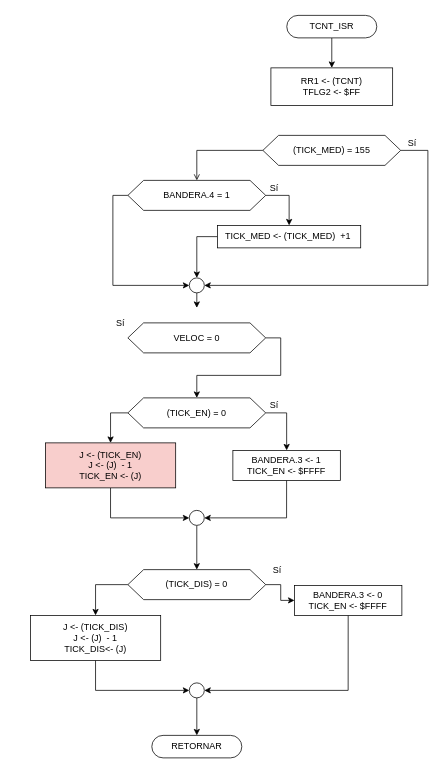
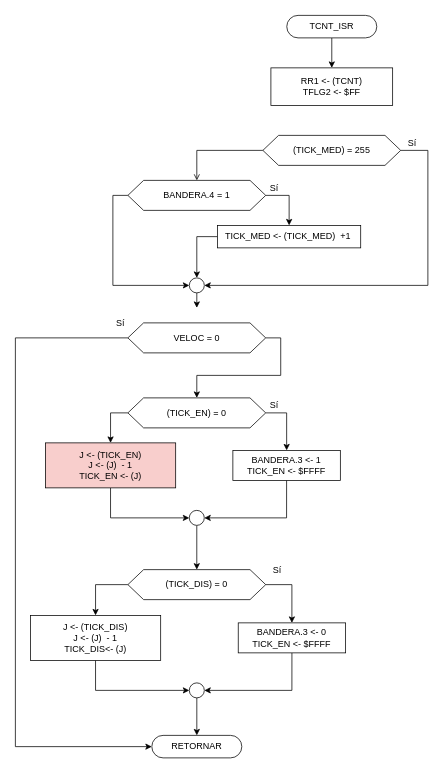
  <mxCell id="0" />
  <mxCell id="1" parent="0" />
  <mxCell id="2" style="edgeStyle=orthogonalEdgeStyle;rounded=0;orthogonalLoop=1;jettySize=auto;html=1;exitX=0.5;exitY=1;exitDx=0;exitDy=0;" parent="1" source="33" target="21" edge="1"><mxGeometry relative="1" as="geometry" /></mxCell>
  <mxCell id="3" style="edgeStyle=orthogonalEdgeStyle;rounded=0;orthogonalLoop=1;jettySize=auto;html=1;exitX=0.5;exitY=1;exitDx=0;exitDy=0;" parent="1" source="4" target="14" edge="1"><mxGeometry relative="1" as="geometry" /></mxCell>
  <mxCell id="4" value="" style="ellipse;whiteSpace=wrap;html=1;aspect=fixed;" parent="1" vertex="1"><mxGeometry x="251.88" y="680" width="20" height="20" as="geometry" /></mxCell>
  <mxCell id="5" style="edgeStyle=orthogonalEdgeStyle;rounded=0;orthogonalLoop=1;jettySize=auto;html=1;exitX=0.5;exitY=1;exitDx=0;exitDy=0;entryX=1;entryY=0.5;entryDx=0;entryDy=0;" parent="1" source="6" target="33" edge="1"><mxGeometry relative="1" as="geometry" /></mxCell>
- <mxCell id="6" value="&lt;span&gt;BANDERA.3 &amp;lt;- 0&lt;br&gt;&lt;/span&gt;TICK_EN &amp;lt;- $FFFF&lt;span&gt;&lt;br&gt;&lt;/span&gt;" style="rounded=0;whiteSpace=wrap;html=1;" parent="1" vertex="1"><mxGeometry x="392.14" y="780" width="143.2" height="40" as="geometry" /></mxCell>
+ <mxCell id="6" value="&lt;span&gt;BANDERA.3 &amp;lt;- 0&lt;br&gt;&lt;/span&gt;TICK_EN &amp;lt;- $FFFF&lt;span&gt;&lt;br&gt;&lt;/span&gt;" style="rounded=0;whiteSpace=wrap;html=1;" parent="1" vertex="1"><mxGeometry x="317.14" y="830" width="143.2" height="40" as="geometry" /></mxCell>
  <mxCell id="7" style="edgeStyle=orthogonalEdgeStyle;rounded=0;orthogonalLoop=1;jettySize=auto;html=1;exitX=0;exitY=0.5;exitDx=0;exitDy=0;entryX=0.5;entryY=0;entryDx=0;entryDy=0;endArrow=open;" parent="1" source="9" target="26" edge="1"><mxGeometry relative="1" as="geometry" /></mxCell>
  <mxCell id="8" style="edgeStyle=orthogonalEdgeStyle;rounded=0;orthogonalLoop=1;jettySize=auto;html=1;exitX=1;exitY=0.5;exitDx=0;exitDy=0;entryX=1;entryY=0.5;entryDx=0;entryDy=0;" parent="1" source="9" target="30" edge="1"><mxGeometry relative="1" as="geometry"><Array as="points"><mxPoint x="570" y="200" /><mxPoint x="570" y="380" /></Array></mxGeometry></mxCell>
- <mxCell id="9" value="(TICK_MED) = 155" style="shape=hexagon;perimeter=hexagonPerimeter2;whiteSpace=wrap;html=1;size=0.114;" parent="1" vertex="1"><mxGeometry x="350" y="180" width="183.76" height="40" as="geometry" /></mxCell>
+ <mxCell id="9" value="(TICK_MED) = 255" style="shape=hexagon;perimeter=hexagonPerimeter2;whiteSpace=wrap;html=1;size=0.114;" parent="1" vertex="1"><mxGeometry x="350" y="180" width="183.76" height="40" as="geometry" /></mxCell>
  <mxCell id="10" style="edgeStyle=orthogonalEdgeStyle;rounded=0;orthogonalLoop=1;jettySize=auto;html=1;exitX=0.5;exitY=1;exitDx=0;exitDy=0;entryX=1;entryY=0.5;entryDx=0;entryDy=0;" parent="1" source="11" target="4" edge="1"><mxGeometry relative="1" as="geometry" /></mxCell>
  <mxCell id="11" value="BANDERA.3 &amp;lt;- 1&lt;br&gt;TICK_EN &amp;lt;- $FFFF" style="rounded=0;whiteSpace=wrap;html=1;" parent="1" vertex="1"><mxGeometry x="310" y="600" width="143.28" height="40" as="geometry" /></mxCell>
  <mxCell id="12" style="edgeStyle=orthogonalEdgeStyle;rounded=0;orthogonalLoop=1;jettySize=auto;html=1;exitX=1;exitY=0.5;exitDx=0;exitDy=0;" parent="1" source="14" target="6" edge="1"><mxGeometry relative="1" as="geometry" /></mxCell>
  <mxCell id="13" style="edgeStyle=orthogonalEdgeStyle;rounded=0;orthogonalLoop=1;jettySize=auto;html=1;exitX=0;exitY=0.5;exitDx=0;exitDy=0;" parent="1" source="14" target="35" edge="1"><mxGeometry relative="1" as="geometry" /></mxCell>
  <mxCell id="14" value="(TICK_DIS) = 0" style="shape=hexagon;perimeter=hexagonPerimeter2;whiteSpace=wrap;html=1;size=0.114;" parent="1" vertex="1"><mxGeometry x="170.04" y="759" width="183.76" height="40" as="geometry" /></mxCell>
  <mxCell id="15" style="edgeStyle=orthogonalEdgeStyle;rounded=0;orthogonalLoop=1;jettySize=auto;html=1;exitX=0.5;exitY=1;exitDx=0;exitDy=0;entryX=0.5;entryY=0;entryDx=0;entryDy=0;" parent="1" source="16" target="23" edge="1"><mxGeometry relative="1" as="geometry" /></mxCell>
  <mxCell id="16" value="TCNT_ISR" style="rounded=1;whiteSpace=wrap;html=1;fontSize=12;glass=0;strokeWidth=1;shadow=0;arcSize=50;" parent="1" vertex="1"><mxGeometry x="381.88" y="20" width="120" height="30" as="geometry" /></mxCell>
  <mxCell id="17" style="edgeStyle=orthogonalEdgeStyle;rounded=0;orthogonalLoop=1;jettySize=auto;html=1;exitX=0;exitY=0.5;exitDx=0;exitDy=0;" parent="1" source="19" target="32" edge="1"><mxGeometry relative="1" as="geometry" /></mxCell>
  <mxCell id="18" style="edgeStyle=orthogonalEdgeStyle;rounded=0;orthogonalLoop=1;jettySize=auto;html=1;exitX=1;exitY=0.5;exitDx=0;exitDy=0;" parent="1" source="19" target="11" edge="1"><mxGeometry relative="1" as="geometry" /></mxCell>
  <mxCell id="19" value="(TICK_EN) = 0" style="shape=hexagon;perimeter=hexagonPerimeter2;whiteSpace=wrap;html=1;size=0.114;" parent="1" vertex="1"><mxGeometry x="170" y="530" width="183.76" height="40" as="geometry" /></mxCell>
  <mxCell id="20" value="Sí" style="text;html=1;align=center;verticalAlign=middle;resizable=0;points=[];autosize=1;" parent="1" vertex="1"><mxGeometry x="350" y="530" width="30" height="20" as="geometry" /></mxCell>
  <mxCell id="21" value="RETORNAR" style="rounded=1;whiteSpace=wrap;html=1;fontSize=12;glass=0;strokeWidth=1;shadow=0;arcSize=50;" parent="1" vertex="1"><mxGeometry x="201.92" y="980" width="120" height="30" as="geometry" /></mxCell>
  <mxCell id="22" value="Sí" style="text;html=1;align=center;verticalAlign=middle;resizable=0;points=[];autosize=1;" parent="1" vertex="1"><mxGeometry x="353.75" y="750" width="30" height="20" as="geometry" /></mxCell>
  <mxCell id="23" value="RR1 &amp;lt;- (TCNT)&lt;br&gt;TFLG2 &amp;lt;- $FF&lt;br&gt;" style="rounded=0;whiteSpace=wrap;html=1;" parent="1" vertex="1"><mxGeometry x="360.71" y="90" width="162.34" height="50" as="geometry" /></mxCell>
  <mxCell id="24" style="edgeStyle=orthogonalEdgeStyle;rounded=0;orthogonalLoop=1;jettySize=auto;html=1;exitX=1;exitY=0.5;exitDx=0;exitDy=0;" parent="1" source="26" target="28" edge="1"><mxGeometry relative="1" as="geometry" /></mxCell>
  <mxCell id="25" style="edgeStyle=orthogonalEdgeStyle;rounded=0;orthogonalLoop=1;jettySize=auto;html=1;exitX=0;exitY=0.5;exitDx=0;exitDy=0;entryX=0;entryY=0.5;entryDx=0;entryDy=0;" parent="1" source="26" target="30" edge="1"><mxGeometry relative="1" as="geometry" /></mxCell>
  <mxCell id="26" value="BANDERA.4 = 1" style="shape=hexagon;perimeter=hexagonPerimeter2;whiteSpace=wrap;html=1;size=0.114;" parent="1" vertex="1"><mxGeometry x="170.04" y="240" width="183.76" height="40" as="geometry" /></mxCell>
  <mxCell id="27" style="edgeStyle=orthogonalEdgeStyle;rounded=0;orthogonalLoop=1;jettySize=auto;html=1;exitX=0;exitY=0.5;exitDx=0;exitDy=0;" parent="1" source="28" target="30" edge="1"><mxGeometry relative="1" as="geometry" /></mxCell>
  <mxCell id="28" value="TICK_MED &amp;lt;- (TICK_MED)&amp;nbsp; +1&amp;nbsp;" style="rounded=0;whiteSpace=wrap;html=1;" parent="1" vertex="1"><mxGeometry x="289.53" y="300" width="190.92" height="30" as="geometry" /></mxCell>
  <mxCell id="29" value="" style="edgeStyle=orthogonalEdgeStyle;rounded=0;orthogonalLoop=1;jettySize=auto;html=1;" edge="1" parent="1" source="30"><mxGeometry relative="1" as="geometry"><mxPoint x="261.92" y="410" as="targetPoint" /></mxGeometry></mxCell>
  <mxCell id="30" value="" style="ellipse;whiteSpace=wrap;html=1;aspect=fixed;" parent="1" vertex="1"><mxGeometry x="251.92" y="370" width="20" height="20" as="geometry" /></mxCell>
  <mxCell id="31" style="edgeStyle=orthogonalEdgeStyle;rounded=0;orthogonalLoop=1;jettySize=auto;html=1;exitX=0.5;exitY=1;exitDx=0;exitDy=0;entryX=0;entryY=0.5;entryDx=0;entryDy=0;" parent="1" source="32" target="4" edge="1"><mxGeometry relative="1" as="geometry" /></mxCell>
  <mxCell id="32" value="J &amp;lt;- (TICK_EN)&lt;br&gt;J &amp;lt;- (J)&amp;nbsp; - 1&lt;br&gt;TICK_EN &amp;lt;- (J)" style="rounded=0;whiteSpace=wrap;html=1;fillColor=#f8cecc;" parent="1" vertex="1"><mxGeometry x="60" y="590" width="173.75" height="60" as="geometry" /></mxCell>
  <mxCell id="33" value="" style="ellipse;whiteSpace=wrap;html=1;aspect=fixed;" parent="1" vertex="1"><mxGeometry x="251.92" y="910" width="20" height="20" as="geometry" /></mxCell>
  <mxCell id="34" style="edgeStyle=orthogonalEdgeStyle;rounded=0;orthogonalLoop=1;jettySize=auto;html=1;exitX=0.5;exitY=1;exitDx=0;exitDy=0;entryX=0;entryY=0.5;entryDx=0;entryDy=0;" parent="1" source="35" target="33" edge="1"><mxGeometry relative="1" as="geometry" /></mxCell>
  <mxCell id="35" value="J &amp;lt;- (TICK_DIS)&lt;br&gt;J &amp;lt;- (J)&amp;nbsp; - 1&lt;br&gt;TICK_DIS&amp;lt;- (J)" style="rounded=0;whiteSpace=wrap;html=1;" parent="1" vertex="1"><mxGeometry x="40" y="820" width="173.75" height="60" as="geometry" /></mxCell>
  <mxCell id="36" value="Sí" style="text;html=1;align=center;verticalAlign=middle;resizable=0;points=[];autosize=1;" parent="1" vertex="1"><mxGeometry x="533.76" y="180" width="30" height="20" as="geometry" /></mxCell>
  <mxCell id="37" value="Sí" style="text;html=1;align=center;verticalAlign=middle;resizable=0;points=[];autosize=1;" vertex="1" parent="1"><mxGeometry x="350" y="240" width="30" height="20" as="geometry" /></mxCell>
  <mxCell id="38" style="edgeStyle=orthogonalEdgeStyle;rounded=0;orthogonalLoop=1;jettySize=auto;html=1;exitX=1;exitY=0.5;exitDx=0;exitDy=0;" edge="1" parent="1" source="40" target="19"><mxGeometry relative="1" as="geometry" /></mxCell>
+ <mxCell id="39" style="edgeStyle=orthogonalEdgeStyle;rounded=0;orthogonalLoop=1;jettySize=auto;html=1;exitX=0;exitY=0.5;exitDx=0;exitDy=0;entryX=0;entryY=0.5;entryDx=0;entryDy=0;" edge="1" parent="1" source="40" target="21"><mxGeometry relative="1" as="geometry"><Array as="points"><mxPoint x="20" y="450" /><mxPoint x="20" y="995" /></Array></mxGeometry></mxCell>
  <mxCell id="40" value="VELOC = 0" style="shape=hexagon;perimeter=hexagonPerimeter2;whiteSpace=wrap;html=1;size=0.114;" vertex="1" parent="1"><mxGeometry x="169.99" y="430" width="183.76" height="40" as="geometry" /></mxCell>
  <mxCell id="41" value="Sí" style="text;html=1;align=center;verticalAlign=middle;resizable=0;points=[];autosize=1;" vertex="1" parent="1"><mxGeometry x="145" y="420" width="30" height="20" as="geometry" /></mxCell>
